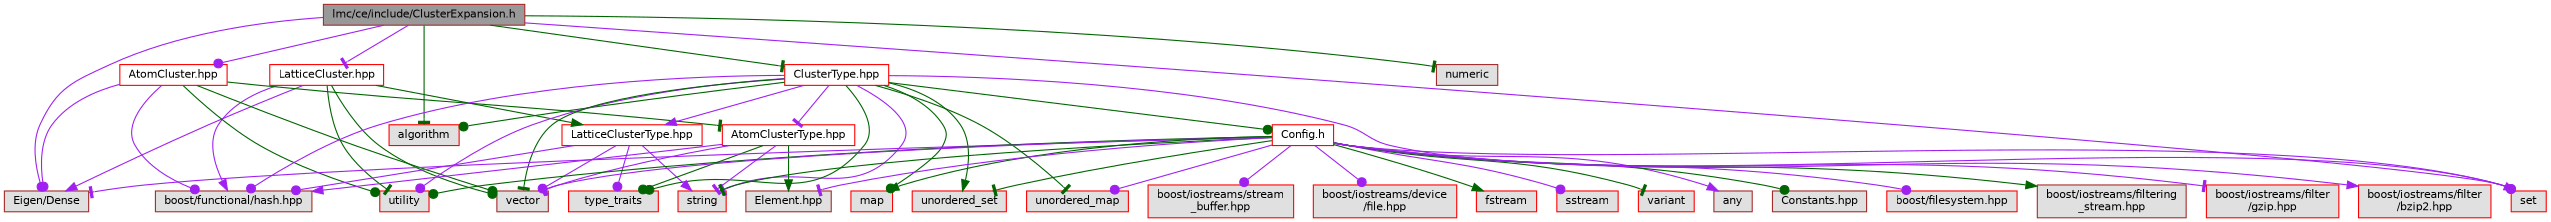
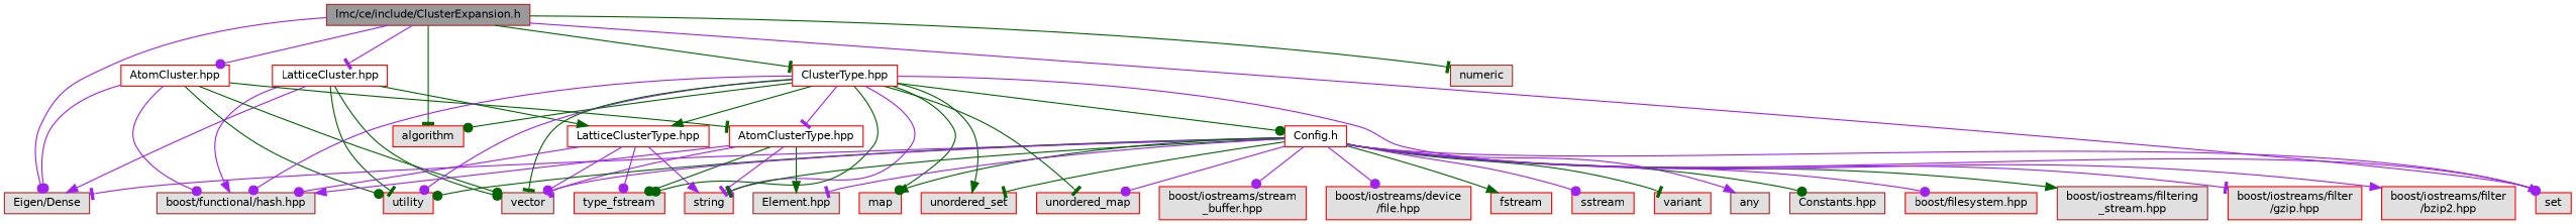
  digraph {
    node [color=red fillcolor="#E0E0E0" fontname=Helvetica fontsize=10 shape=box style=filled]
    edge [arrowhead=dot color=purple fontname=Helvetica fontsize=10 labelfontname=Helvetica labelfontsize=10 style=solid]
    n1 [color=brown fillcolor=grey60 fontcolor=black height=0.2 label="lmc/ce/include/ClusterExpansion.h" width=0.4]
    n2 [height=0.2 label=set width=0.4]
    n3 [color=brown height=0.2 label=numeric width=0.4]
    n4 [height=0.2 label=algorithm width=0.4]
    n5 [color=brown height=0.2 label="Eigen/Dense" width=0.4]
    n6 [fillcolor=white height=0.2 label="LatticeCluster.hpp" width=0.4]
    n7 [fillcolor=white height=0.2 label="AtomCluster.hpp" width=0.4]
    n8 [fillcolor=white height=0.2 label="ClusterType.hpp" width=0.4]
    n9 [height=0.2 label=utility width=0.4]
    n10 [color=brown height=0.2 label=vector width=0.4]
    n11 [color=brown height=0.2 label="boost/functional/hash.hpp" width=0.4]
    n12 [fillcolor=white height=0.2 label="LatticeClusterType.hpp" width=0.4]
    n13 [fillcolor=white height=0.2 label="AtomClusterType.hpp" width=0.4]
    n14 [height=0.2 label=string width=0.4]
-   n15 [height=0.2 label=type_traits width=0.4]
+   n15 [height=0.2 label=type_fstream width=0.4]
    n16 [height=0.2 label=map width=0.4]
    n17 [height=0.2 label=unordered_set width=0.4]
    n18 [height=0.2 label=unordered_map width=0.4]
    n19 [fillcolor=white height=0.2 label="Config.h" width=0.4]
    n20 [color=brown height=0.2 label="Element.hpp" width=0.4]
    n21 [height=0.2 label=fstream width=0.4]
    n22 [height=0.2 label=sstream width=0.4]
    n23 [height=0.2 label=variant width=0.4]
    n24 [color=brown height=0.2 label=any width=0.4]
    n25 [color=brown height=0.2 label="Constants.hpp" width=0.4]
    n26 [height=0.2 label="boost/filesystem.hpp" width=0.4]
    n27 [color=brown height=0.2 label="boost/iostreams/filtering\l_stream.hpp" width=0.4]
    n28 [height=0.2 label="boost/iostreams/filter\l/gzip.hpp" width=0.4]
    n29 [height=0.2 label="boost/iostreams/filter\l/bzip2.hpp" width=0.4]
    n30 [height=0.2 label="boost/iostreams/stream\l_buffer.hpp" width=0.4]
    n31 [height=0.2 label="boost/iostreams/device\l/file.hpp" width=0.4]
    n1 -> n2
    n1 -> n3 [arrowhead=tee color=darkgreen]
    n1 -> n4 [arrowhead=tee color=darkgreen]
    n1 -> n5
    n1 -> n6 [arrowhead=tee]
    n1 -> n7
    n1 -> n8 [arrowhead=tee color=darkgreen]
    n6 -> n5 [arrowhead=normal]
    n6 -> n9 [arrowhead=tee color=darkgreen]
    n6 -> n10 [color=darkgreen]
    n6 -> n11 [arrowhead=normal]
    n6 -> n12 [arrowhead=normal color=darkgreen]
    n7 -> n5
    n7 -> n9 [color=darkgreen]
    n7 -> n10 [color=darkgreen]
    n7 -> n11
    n7 -> n13 [arrowhead=tee color=darkgreen]
    n8 -> n2 [arrowhead=normal]
    n8 -> n4 [color=darkgreen]
    n8 -> n9
    n8 -> n10 [arrowhead=tee color=darkgreen]
    n8 -> n11
-   n8 -> n12 [arrowhead=normal]
+   n8 -> n12 [arrowhead=normal color=darkgreen]
    n8 -> n13 [arrowhead=tee]
    n8 -> n14 [arrowhead=tee]
    n8 -> n15 [color=darkgreen]
    n8 -> n16 [color=darkgreen]
    n8 -> n17 [arrowhead=normal color=darkgreen]
    n8 -> n18 [arrowhead=tee color=darkgreen]
    n8 -> n19 [color=darkgreen]
    n12 -> n10
    n12 -> n11
    n12 -> n14 [arrowhead=normal]
    n12 -> n15
    n13 -> n10 [arrowhead=tee]
    n13 -> n11 [arrowhead=normal]
    n13 -> n14 [arrowhead=tee]
    n13 -> n15 [color=darkgreen]
    n13 -> n20 [arrowhead=normal color=darkgreen]
    n19 -> n2
    n19 -> n5 [arrowhead=tee]
    n19 -> n9 [color=darkgreen]
    n19 -> n10 [arrowhead=tee]
    n19 -> n14 [arrowhead=tee color=darkgreen]
    n19 -> n16 [arrowhead=normal color=darkgreen]
    n19 -> n17 [arrowhead=tee color=darkgreen]
    n19 -> n18
    n19 -> n20 [arrowhead=tee]
    n19 -> n21 [arrowhead=normal color=darkgreen]
    n19 -> n22
    n19 -> n23 [arrowhead=tee color=darkgreen]
    n19 -> n24 [arrowhead=normal]
    n19 -> n25 [color=darkgreen]
    n19 -> n26
    n19 -> n27 [arrowhead=normal color=darkgreen]
    n19 -> n28 [arrowhead=tee]
    n19 -> n29 [arrowhead=normal]
    n19 -> n30
    n19 -> n31
  }
